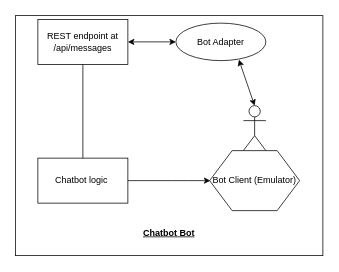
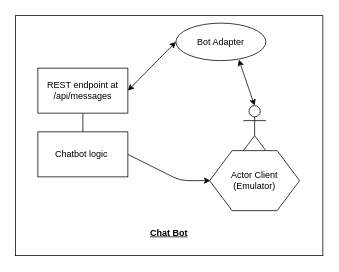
  <mxCell id="0" />
  <mxCell id="1" parent="0" />
- <mxCell id="2" value="&lt;b&gt;&lt;u&gt;&lt;br&gt;&lt;br&gt;&lt;br&gt;&lt;br&gt;&lt;br&gt;&lt;br&gt;&lt;br&gt;&lt;br&gt;&lt;br&gt;&lt;br&gt;&lt;br&gt;&lt;br&gt;&lt;br&gt;&lt;br&gt;&lt;br&gt;&lt;br&gt;&lt;br&gt;&lt;br&gt;Chatbot Bot&lt;/u&gt;&lt;/b&gt;" style="rounded=0;whiteSpace=wrap;html=1;" vertex="1" parent="1"><mxGeometry x="20" y="20" width="410" height="320" as="geometry" /></mxCell>
- <mxCell id="3" value="REST endpoint at /api/messages" style="rounded=0;whiteSpace=wrap;html=1;" vertex="1" parent="1"><mxGeometry x="50" y="25" width="120" height="60" as="geometry" /></mxCell>
- <mxCell id="4" value="Chatbot logic&amp;nbsp;" style="rounded=0;whiteSpace=wrap;html=1;" vertex="1" parent="1"><mxGeometry x="50" y="210" width="120" height="60" as="geometry" /></mxCell>
+ <mxCell id="2" value="&lt;b&gt;&lt;u&gt;&lt;br&gt;&lt;br&gt;&lt;br&gt;&lt;br&gt;&lt;br&gt;&lt;br&gt;&lt;br&gt;&lt;br&gt;&lt;br&gt;&lt;br&gt;&lt;br&gt;&lt;br&gt;&lt;br&gt;&lt;br&gt;&lt;br&gt;&lt;br&gt;&lt;br&gt;&lt;br&gt;Chat Bot&lt;/u&gt;&lt;/b&gt;" style="rounded=0;whiteSpace=wrap;html=1;" vertex="1" parent="1"><mxGeometry x="20" y="20" width="410" height="320" as="geometry" /></mxCell>
+ <mxCell id="3" value="REST endpoint at /api/messages" style="rounded=0;whiteSpace=wrap;html=1;" vertex="1" parent="1"><mxGeometry x="50" y="90" width="120" height="60" as="geometry" /></mxCell>
+ <mxCell id="4" value="Chatbot logic&amp;nbsp;" style="rounded=0;whiteSpace=wrap;html=1;" vertex="1" parent="1"><mxGeometry x="50" y="175" width="120" height="60" as="geometry" /></mxCell>
  <mxCell id="5" value="" style="endArrow=none;html=1;exitX=0.5;exitY=1;exitDx=0;exitDy=0;entryX=0.5;entryY=0;entryDx=0;entryDy=0;" edge="1" parent="1" source="3" target="4"><mxGeometry width="50" height="50" relative="1" as="geometry"><mxPoint x="120" y="200" as="sourcePoint" /><mxPoint x="150" y="210" as="targetPoint" /></mxGeometry></mxCell>
  <mxCell id="6" value="Actor" style="shape=umlActor;verticalLabelPosition=bottom;labelBackgroundColor=#ffffff;verticalAlign=top;html=1;outlineConnect=0;" vertex="1" parent="1"><mxGeometry x="324" y="140" width="30" height="60" as="geometry" /></mxCell>
  <mxCell id="7" value="" style="endArrow=classic;html=1;exitX=1;exitY=0.5;exitDx=0;exitDy=0;" edge="1" parent="1" source="4"><mxGeometry width="50" height="50" relative="1" as="geometry"><mxPoint x="230" y="290" as="sourcePoint" /><mxPoint x="280" y="240" as="targetPoint" /><Array as="points"><mxPoint x="240" y="240" /></Array></mxGeometry></mxCell>
- <mxCell id="8" value="Bot Client (Emulator)" style="shape=hexagon;perimeter=hexagonPerimeter2;whiteSpace=wrap;html=1;" vertex="1" parent="1"><mxGeometry x="279" y="200" width="120" height="80" as="geometry" /></mxCell>
+ <mxCell id="8" value="Actor Client (Emulator)" style="shape=hexagon;perimeter=hexagonPerimeter2;whiteSpace=wrap;html=1;" vertex="1" parent="1"><mxGeometry x="279" y="200" width="120" height="80" as="geometry" /></mxCell>
  <mxCell id="9" value="Bot Adapter" style="ellipse;whiteSpace=wrap;html=1;" vertex="1" parent="1"><mxGeometry x="234" y="30" width="120" height="50" as="geometry" /></mxCell>
  <mxCell id="10" value="" style="endArrow=classic;startArrow=classic;html=1;exitX=1;exitY=0.5;exitDx=0;exitDy=0;entryX=0;entryY=0.5;entryDx=0;entryDy=0;" edge="1" parent="1" source="3" target="9"><mxGeometry width="50" height="50" relative="1" as="geometry"><mxPoint x="180" y="120" as="sourcePoint" /><mxPoint x="230" y="70" as="targetPoint" /></mxGeometry></mxCell>
  <mxCell id="11" value="" style="endArrow=classic;startArrow=classic;html=1;exitX=0.5;exitY=0;exitDx=0;exitDy=0;exitPerimeter=0;entryX=0.7;entryY=0.975;entryDx=0;entryDy=0;entryPerimeter=0;" edge="1" parent="1" source="6" target="9"><mxGeometry width="50" height="50" relative="1" as="geometry"><mxPoint x="310" y="150" as="sourcePoint" /><mxPoint x="360" y="100" as="targetPoint" /></mxGeometry></mxCell>
